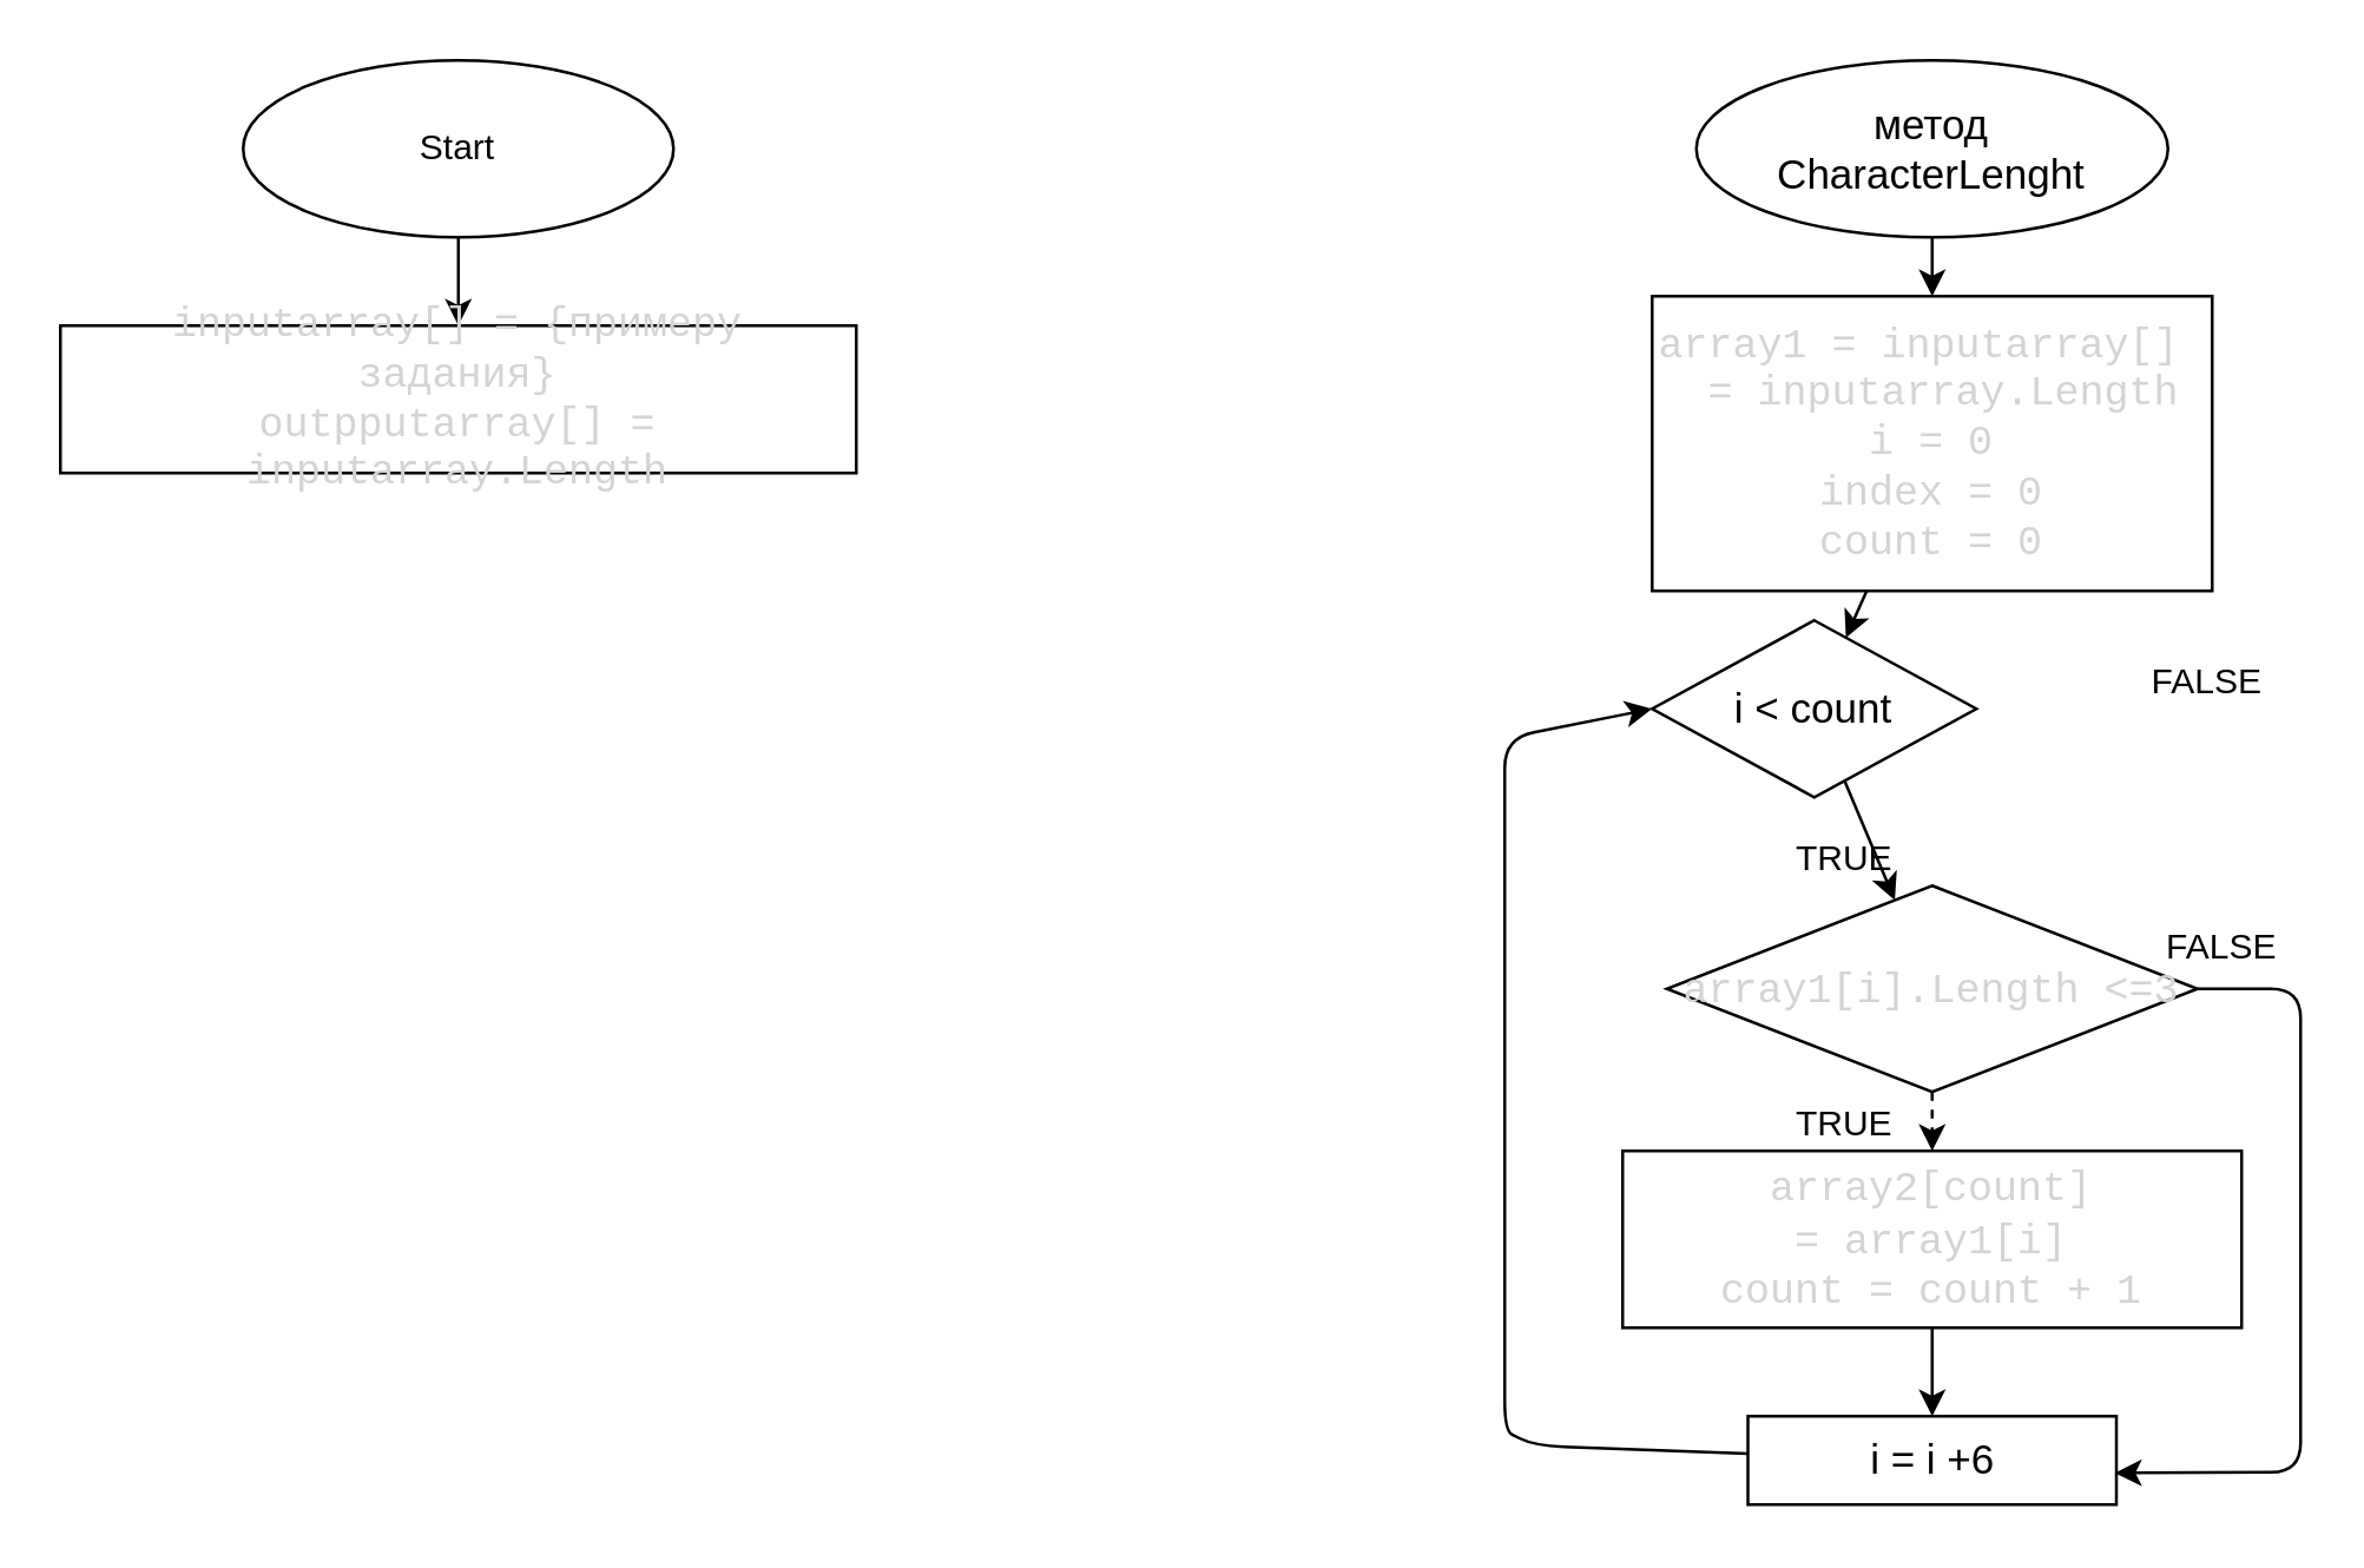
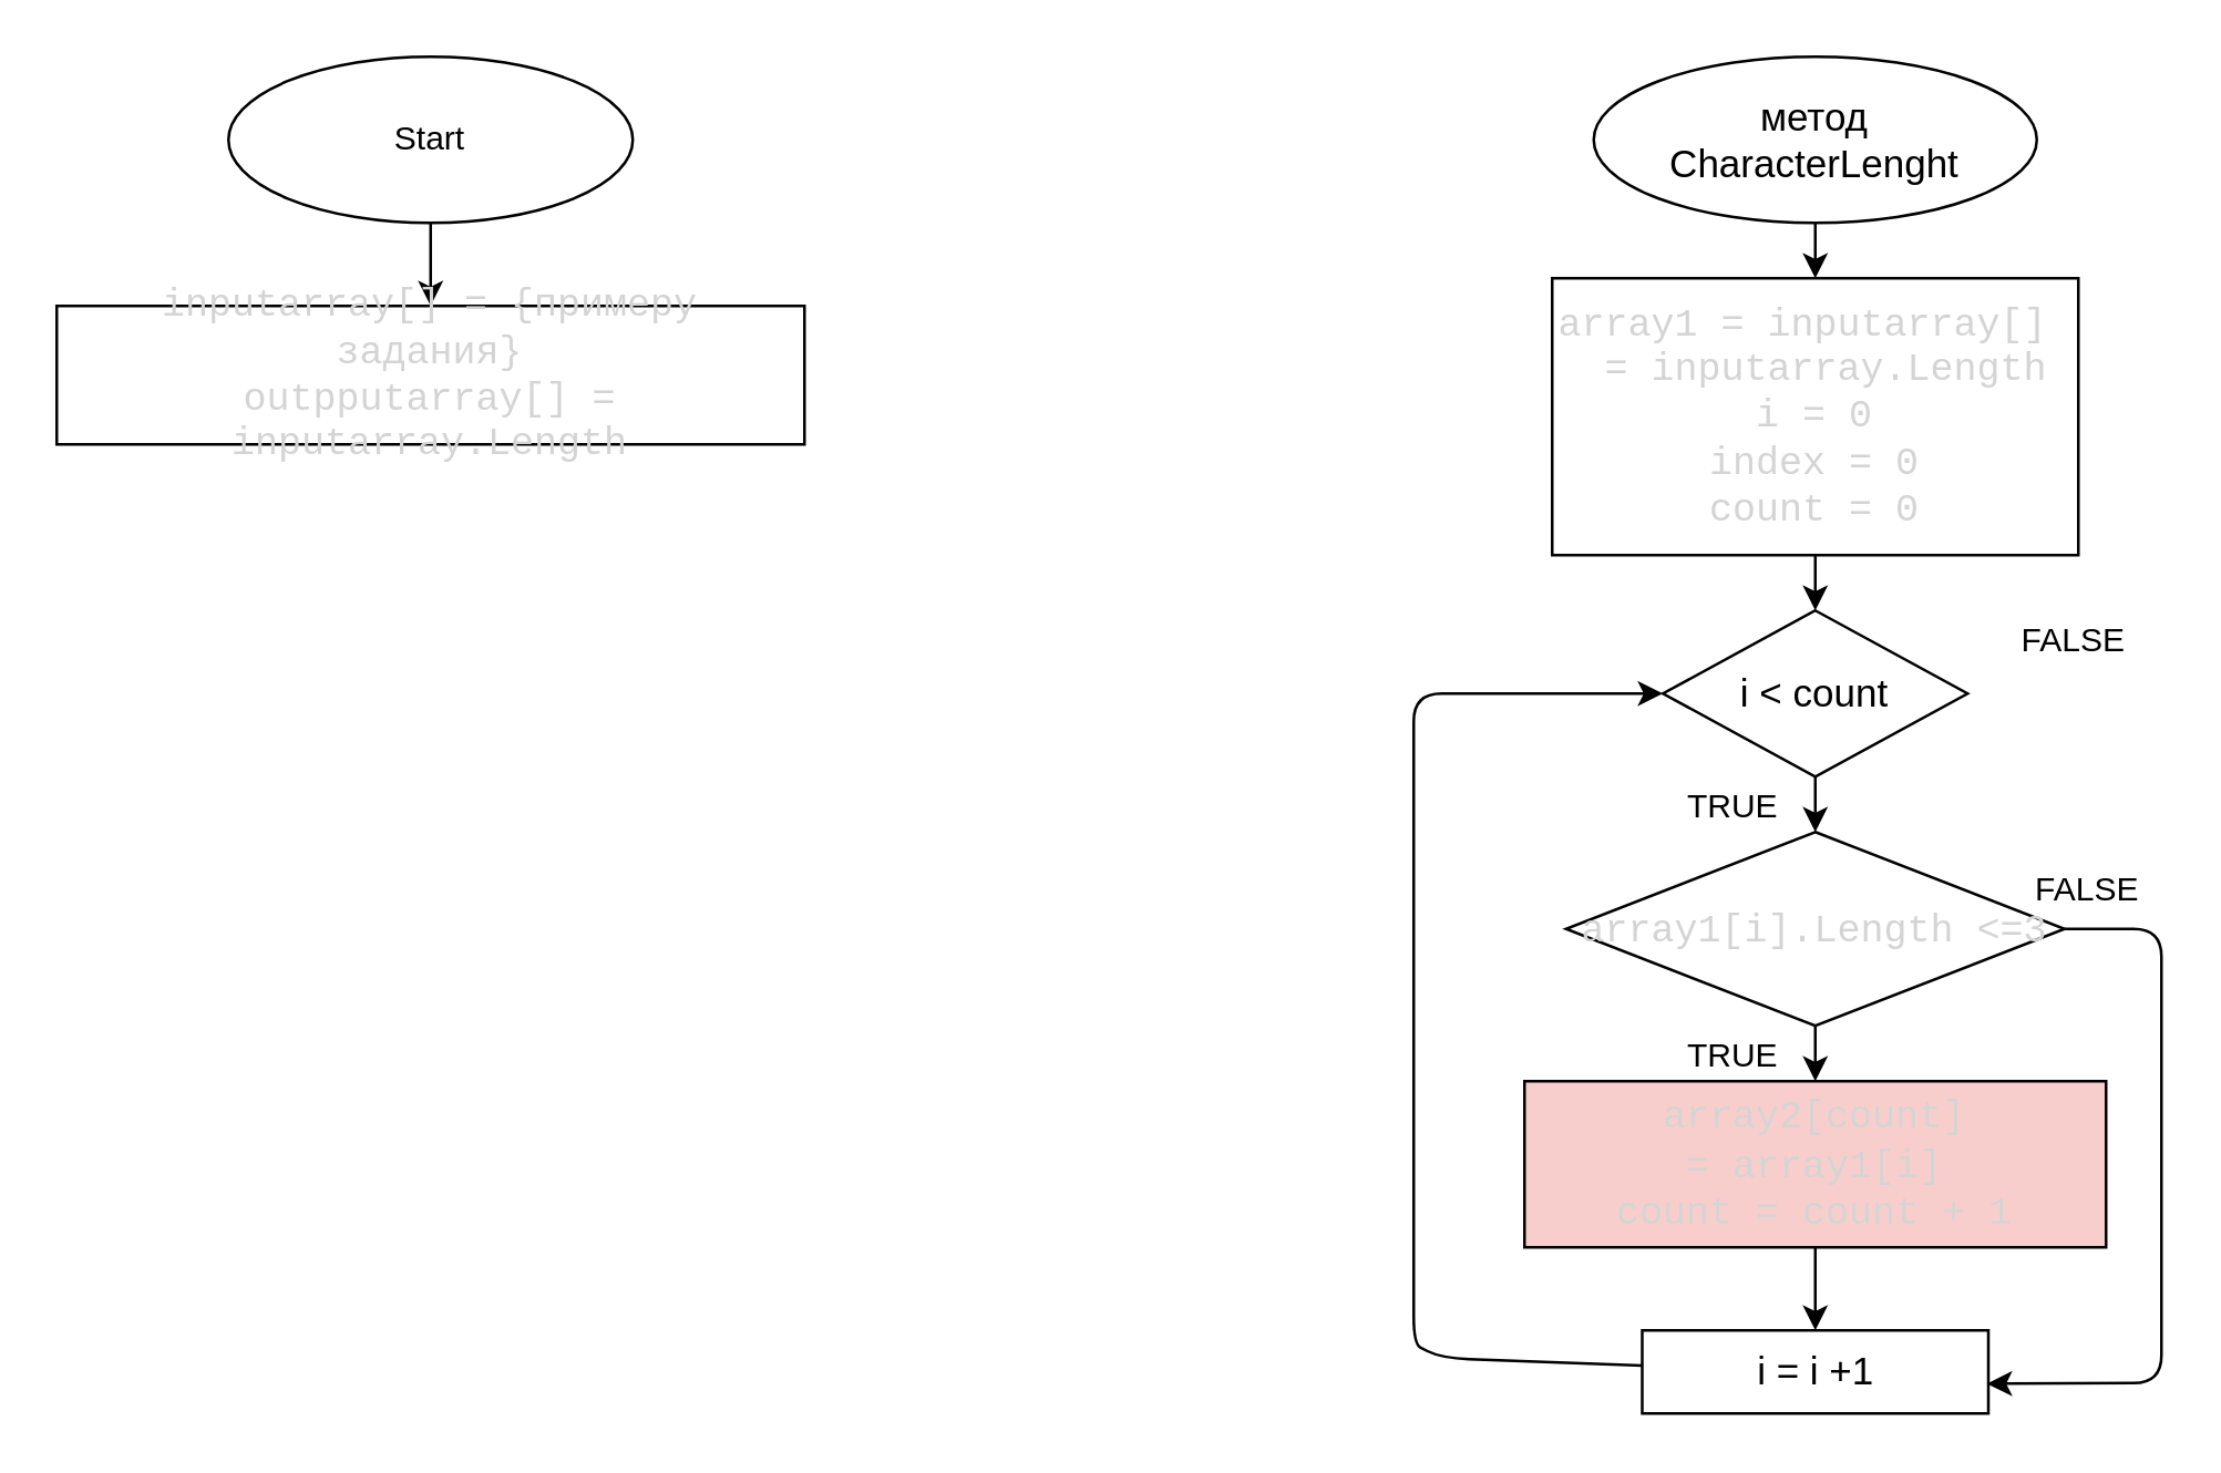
  <mxCell id="0" />
  <mxCell id="1" parent="0" />
  <mxCell id="2" value="" style="edgeStyle=none;html=1;" edge="1" parent="1" source="3" target="4"><mxGeometry relative="1" as="geometry" /></mxCell>
  <mxCell id="3" value="Start" style="ellipse;whiteSpace=wrap;html=1;" vertex="1" parent="1"><mxGeometry x="82" y="20" width="146" height="60" as="geometry" /></mxCell>
  <mxCell id="4" value="&lt;div&gt;&lt;span style=&quot;font-size: 14px ; color: rgb(212 , 212 , 212) ; font-family: &amp;#34;consolas&amp;#34; , &amp;#34;courier new&amp;#34; , monospace&quot;&gt;inputarray[] = {примеру задания}&lt;/span&gt;&lt;/div&gt;&lt;div&gt;&lt;span style=&quot;font-size: 14px ; color: rgb(212 , 212 , 212) ; font-family: &amp;#34;consolas&amp;#34; , &amp;#34;courier new&amp;#34; , monospace&quot;&gt;outpputarray[] = inputarray.Length&lt;/span&gt;&lt;/div&gt;" style="whiteSpace=wrap;html=1;align=center;" vertex="1" parent="1"><mxGeometry x="20" y="110" width="270" height="50" as="geometry" /></mxCell>
  <mxCell id="5" value="" style="edgeStyle=none;html=1;fontSize=14;" edge="1" parent="1" source="6" target="8"><mxGeometry relative="1" as="geometry" /></mxCell>
  <mxCell id="6" value="метод&lt;br&gt;CharacterLenght" style="ellipse;whiteSpace=wrap;html=1;fontSize=14;" vertex="1" parent="1"><mxGeometry x="575" y="20" width="160" height="60" as="geometry" /></mxCell>
  <mxCell id="7" value="" style="edgeStyle=none;html=1;fontSize=14;" edge="1" parent="1" source="8" target="10"><mxGeometry relative="1" as="geometry" /></mxCell>
  <mxCell id="8" value="&lt;div style=&quot;font-size: 12px&quot;&gt;&lt;span style=&quot;font-size: 14px ; color: rgb(212 , 212 , 212) ; font-family: &amp;#34;consolas&amp;#34; , &amp;#34;courier new&amp;#34; , monospace&quot;&gt;array1 = inputarray[]&amp;nbsp;&lt;/span&gt;&lt;/div&gt;&lt;div style=&quot;font-size: 12px&quot;&gt;&lt;span style=&quot;font-size: 14px ; color: rgb(212 , 212 , 212) ; font-family: &amp;#34;consolas&amp;#34; , &amp;#34;courier new&amp;#34; , monospace&quot;&gt;&amp;nbsp;= inputarray.Length&lt;/span&gt;&lt;/div&gt;&lt;div style=&quot;font-size: 12px&quot;&gt;&lt;font color=&quot;#d4d4d4&quot; face=&quot;consolas, courier new, monospace&quot;&gt;&lt;span style=&quot;font-size: 14px&quot;&gt;i = 0&lt;/span&gt;&lt;/font&gt;&lt;/div&gt;&lt;div style=&quot;font-size: 12px&quot;&gt;&lt;font color=&quot;#d4d4d4&quot; face=&quot;consolas, courier new, monospace&quot;&gt;&lt;span style=&quot;font-size: 14px&quot;&gt;index = 0&lt;/span&gt;&lt;/font&gt;&lt;/div&gt;&lt;div style=&quot;font-size: 12px&quot;&gt;&lt;font color=&quot;#d4d4d4&quot; face=&quot;consolas, courier new, monospace&quot;&gt;&lt;span style=&quot;font-size: 14px&quot;&gt;count = 0&lt;/span&gt;&lt;/font&gt;&lt;/div&gt;" style="whiteSpace=wrap;html=1;fontSize=14;" vertex="1" parent="1"><mxGeometry x="560" y="100" width="190" height="100" as="geometry" /></mxCell>
  <mxCell id="9" value="" style="edgeStyle=none;html=1;fontSize=14;" edge="1" parent="1" source="10" target="13"><mxGeometry relative="1" as="geometry" /></mxCell>
- <mxCell id="10" value="i &amp;lt; count" style="rhombus;whiteSpace=wrap;html=1;fontSize=14;" vertex="1" parent="1"><mxGeometry x="560" y="210" width="110" height="60" as="geometry" /></mxCell>
- <mxCell id="11" value="" style="edgeStyle=none;html=1;fontSize=14;dashed=1;" edge="1" parent="1" source="13" target="15"><mxGeometry relative="1" as="geometry" /></mxCell>
+ <mxCell id="10" value="i &amp;lt; count" style="rhombus;whiteSpace=wrap;html=1;fontSize=14;" vertex="1" parent="1"><mxGeometry x="600" y="220" width="110" height="60" as="geometry" /></mxCell>
+ <mxCell id="11" value="" style="edgeStyle=none;html=1;fontSize=14;" edge="1" parent="1" source="13" target="15"><mxGeometry relative="1" as="geometry" /></mxCell>
  <mxCell id="12" style="edgeStyle=none;html=1;exitX=1;exitY=0.5;exitDx=0;exitDy=0;entryX=0.996;entryY=0.642;entryDx=0;entryDy=0;entryPerimeter=0;fontSize=14;startArrow=none;" edge="1" parent="1" source="13" target="17"><mxGeometry relative="1" as="geometry"><Array as="points"><mxPoint x="780" y="335" /><mxPoint x="780" y="499" /></Array></mxGeometry></mxCell>
  <mxCell id="13" value="&lt;span style=&quot;color: rgb(212 , 212 , 212) ; font-family: &amp;#34;consolas&amp;#34; , &amp;#34;courier new&amp;#34; , monospace&quot;&gt;array1[i].Length &amp;lt;=3&lt;/span&gt;" style="rhombus;whiteSpace=wrap;html=1;fontSize=14;" vertex="1" parent="1"><mxGeometry x="565" y="300" width="180" height="70" as="geometry" /></mxCell>
  <mxCell id="14" value="" style="edgeStyle=none;html=1;fontSize=14;" edge="1" parent="1" source="15" target="17"><mxGeometry relative="1" as="geometry" /></mxCell>
- <mxCell id="15" value="&lt;span style=&quot;color: rgb(212 , 212 , 212) ; font-family: &amp;#34;consolas&amp;#34; , &amp;#34;courier new&amp;#34; , monospace&quot;&gt;array2[count] =&amp;nbsp;&lt;/span&gt;&lt;span style=&quot;color: rgb(212 , 212 , 212) ; font-family: &amp;#34;consolas&amp;#34; , &amp;#34;courier new&amp;#34; , monospace&quot;&gt;array1[i]&lt;br&gt;count = count + 1&lt;br&gt;&lt;/span&gt;" style="whiteSpace=wrap;html=1;fontSize=14;" vertex="1" parent="1"><mxGeometry x="550" y="390" width="210" height="60" as="geometry" /></mxCell>
+ <mxCell id="15" value="&lt;span style=&quot;color: rgb(212 , 212 , 212) ; font-family: &amp;#34;consolas&amp;#34; , &amp;#34;courier new&amp;#34; , monospace&quot;&gt;array2[count] =&amp;nbsp;&lt;/span&gt;&lt;span style=&quot;color: rgb(212 , 212 , 212) ; font-family: &amp;#34;consolas&amp;#34; , &amp;#34;courier new&amp;#34; , monospace&quot;&gt;array1[i]&lt;br&gt;count = count + 1&lt;br&gt;&lt;/span&gt;" style="whiteSpace=wrap;html=1;fontSize=14;fillColor=#f8cecc;" vertex="1" parent="1"><mxGeometry x="550" y="390" width="210" height="60" as="geometry" /></mxCell>
  <mxCell id="16" style="edgeStyle=none;html=1;fontSize=14;entryX=0;entryY=0.5;entryDx=0;entryDy=0;" edge="1" parent="1" source="17" target="10"><mxGeometry relative="1" as="geometry"><mxPoint x="560" y="330" as="targetPoint" /><Array as="points"><mxPoint x="520" y="490" /><mxPoint x="510" y="485" /><mxPoint x="510" y="330" /><mxPoint x="510" y="250" /></Array></mxGeometry></mxCell>
- <mxCell id="17" value="i = i +6" style="whiteSpace=wrap;html=1;fontSize=14;" vertex="1" parent="1"><mxGeometry x="592.5" y="480" width="125" height="30" as="geometry" /></mxCell>
+ <mxCell id="17" value="i = i +1" style="whiteSpace=wrap;html=1;fontSize=14;" vertex="1" parent="1"><mxGeometry x="592.5" y="480" width="125" height="30" as="geometry" /></mxCell>
  <mxCell id="18" value="" style="edgeStyle=none;html=1;exitX=1;exitY=0.5;exitDx=0;exitDy=0;fontSize=14;endArrow=none;" edge="1" parent="1" source="13"><mxGeometry relative="1" as="geometry"><mxPoint x="745" y="335" as="sourcePoint" /><mxPoint x="745" y="335" as="targetPoint" /><Array as="points" /></mxGeometry></mxCell>
  <mxCell id="19" value="&lt;font style=&quot;font-size: 12px&quot;&gt;TRUE&lt;/font&gt;" style="text;html=1;align=center;verticalAlign=middle;resizable=0;points=[];autosize=1;strokeColor=none;fillColor=none;fontSize=14;" vertex="1" parent="1"><mxGeometry x="600" y="370" width="50" height="20" as="geometry" /></mxCell>
  <mxCell id="20" value="&lt;font style=&quot;font-size: 12px&quot;&gt;FALSE&lt;/font&gt;" style="text;html=1;align=center;verticalAlign=middle;resizable=0;points=[];autosize=1;strokeColor=none;fillColor=none;fontSize=14;rotation=0;" vertex="1" parent="1"><mxGeometry x="722.5" y="220" width="50" height="20" as="geometry" /></mxCell>
  <mxCell id="21" value="&lt;font style=&quot;font-size: 12px&quot;&gt;TRUE&lt;/font&gt;" style="text;html=1;align=center;verticalAlign=middle;resizable=0;points=[];autosize=1;strokeColor=none;fillColor=none;fontSize=14;" vertex="1" parent="1"><mxGeometry x="600" y="280" width="50" height="20" as="geometry" /></mxCell>
  <mxCell id="22" value="&lt;font style=&quot;font-size: 12px&quot;&gt;FALSE&lt;/font&gt;" style="text;html=1;align=center;verticalAlign=middle;resizable=0;points=[];autosize=1;strokeColor=none;fillColor=none;fontSize=14;" vertex="1" parent="1"><mxGeometry x="727.5" y="310" width="50" height="20" as="geometry" /></mxCell>
